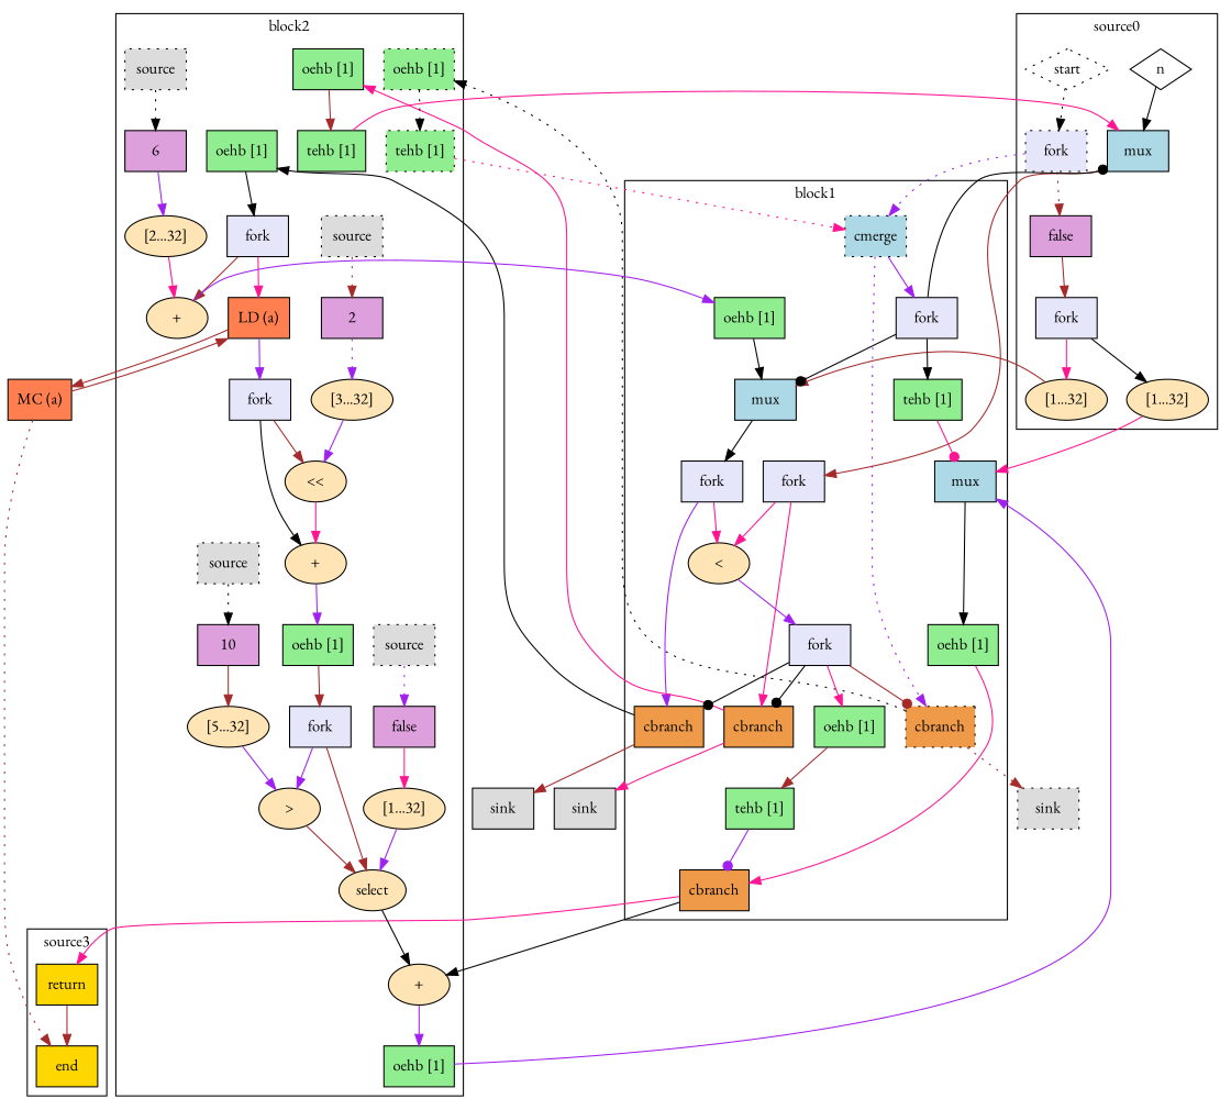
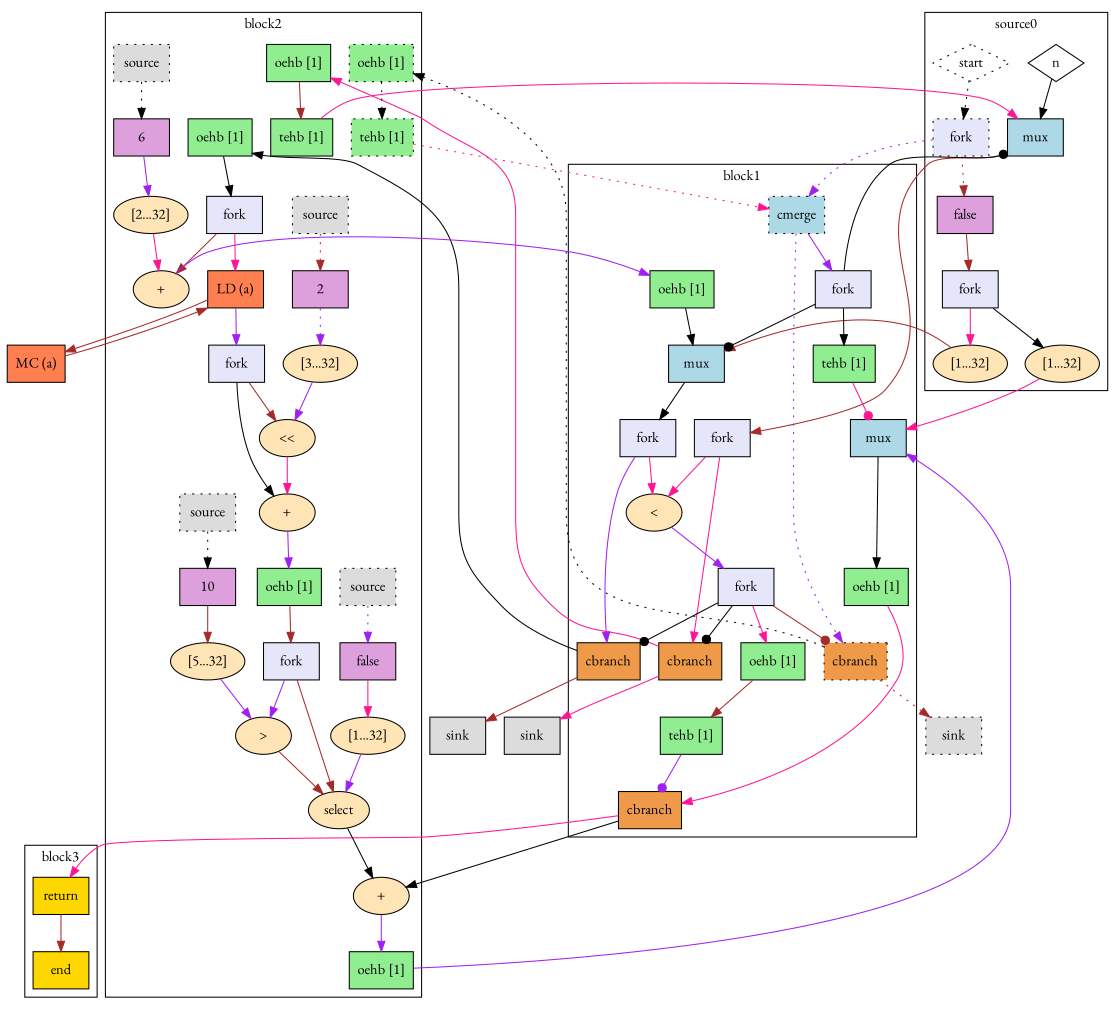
  digraph {
    compound=true
    fontname="EB Garamond"
    splines=spline
    node [fontname="EB Garamond" mlir_op="handshake.fork" shape=box style=filled fillcolor=moccasin]
    edge [arrowhead=normal arrowtail=none color=black dir=both fontname="EB Garamond" style=solid]
    n1 [label=n mlir_op="handshake.func" shape=diamond style=solid fillcolor=""]
    n2 [fillcolor=lightblue label=mux mlir_op="handshake.mux"]
    n3 [label=start mlir_op="handshake.func" shape=diamond style=dotted fillcolor=""]
    n4 [fillcolor=lavender label=fork style="filled, dotted"]
    n5 [fillcolor=plum label=false mlir_op="handshake.constant"]
    n6 [fillcolor=lavender label=fork]
    n7 [label="[1...32]" mlir_op="arith.extsi" shape=oval]
    n8 [label="[1...32]" mlir_op="arith.extsi" shape=oval]
    n9 [fillcolor=lavender label=fork]
    n10 [fillcolor=lightgreen label="oehb [1]" mlir_op="handshake.oehb"]
    n11 [fillcolor=lightblue label=mux mlir_op="handshake.mux"]
    n12 [fillcolor=lavender label=fork]
    n13 [label="<" mlir_op="arith.cmpi<" shape=oval]
    n14 [fillcolor=tan2 label=cbranch mlir_op="handshake.cond_br"]
    n15 [fillcolor=lightgreen label="tehb [1]" mlir_op="handshake.tehb"]
    n16 [fillcolor=lightblue label=mux mlir_op="handshake.mux"]
    n17 [fillcolor=lightgreen label="oehb [1]" mlir_op="handshake.oehb"]
    n18 [fillcolor=tan2 label=cbranch mlir_op="handshake.cond_br"]
    n19 [fillcolor=lightblue label=cmerge mlir_op="handshake.control_merge" style="filled, dotted"]
    n20 [fillcolor=lavender label=fork]
    n21 [fillcolor=tan2 label=cbranch mlir_op="handshake.cond_br" style="filled, dotted"]
    n22 [fillcolor=lavender label=fork]
    n23 [fillcolor=lightgreen label="oehb [1]" mlir_op="handshake.oehb"]
    n24 [fillcolor=tan2 label=cbranch mlir_op="handshake.cond_br"]
    n25 [fillcolor=lightgreen label="tehb [1]" mlir_op="handshake.tehb"]
    n26 [fillcolor=lightgreen label="oehb [1]" mlir_op="handshake.oehb"]
    n27 [fillcolor=lightgreen label="tehb [1]" mlir_op="handshake.tehb"]
    n28 [fillcolor=lightgreen label="oehb [1]" mlir_op="handshake.oehb"]
    n29 [fillcolor=lavender label=fork]
    n30 [fillcolor=coral label="LD (a)" mlir_op="handshake.mc_load"]
    n31 [label="+" mlir_op="arith.addi" shape=oval]
    n32 [fillcolor=lightgreen label="oehb [1]" mlir_op="handshake.oehb" style="filled, dotted"]
    n33 [fillcolor=lightgreen label="tehb [1]" mlir_op="handshake.tehb" style="filled, dotted"]
    n34 [fillcolor=gainsboro label=source mlir_op="handshake.source" style="filled, dotted"]
    n35 [fillcolor=plum label=6 mlir_op="handshake.constant"]
    n36 [label="[2...32]" mlir_op="arith.extsi" shape=oval]
    n37 [fillcolor=gainsboro label=source mlir_op="handshake.source" style="filled, dotted"]
    n38 [fillcolor=plum label=10 mlir_op="handshake.constant"]
    n39 [label="[5...32]" mlir_op="arith.extsi" shape=oval]
    n40 [label=">" mlir_op="arith.cmpi>" shape=oval]
    n41 [fillcolor=gainsboro label=source mlir_op="handshake.source" style="filled, dotted"]
    n42 [fillcolor=plum label=false mlir_op="handshake.constant"]
    n43 [label="[1...32]" mlir_op="arith.extsi" shape=oval]
    n44 [label=select mlir_op="arith.select" shape=oval]
    n45 [fillcolor=gainsboro label=source mlir_op="handshake.source" style="filled, dotted"]
    n46 [fillcolor=plum label=2 mlir_op="handshake.constant"]
    n47 [label="[3...32]" mlir_op="arith.extsi" shape=oval]
    n48 [label="<<" mlir_op="arith.shli" shape=oval]
    n49 [fillcolor=lavender label=fork]
    n50 [label="+" mlir_op="arith.addi" shape=oval]
    n51 [fillcolor=lightgreen label="oehb [1]" mlir_op="handshake.oehb"]
    n52 [fillcolor=lavender label=fork]
    n53 [label="+" mlir_op="arith.addi" shape=oval]
    n54 [fillcolor=lightgreen label="oehb [1]" mlir_op="handshake.oehb"]
    n55 [fillcolor=gold label=return mlir_op="handshake.return"]
    n56 [fillcolor=gold label=end mlir_op="handshake.end"]
    n57 [fillcolor=gainsboro label=sink mlir_op="handshake.sink"]
    n58 [fillcolor=gainsboro label=sink mlir_op="handshake.sink"]
    n59 [fillcolor=gainsboro label=sink mlir_op="handshake.sink" style="filled, dotted"]
    n60 [fillcolor=coral label="MC (a)" mlir_op="handshake.mem_controller"]
    subgraph cluster_1 {
      label=source0
      n1
      n2
      n3
      n4
      n5
      n6
      n7
      n8
    }
    subgraph cluster_2 {
      label=block1
      n9
      n10
      n11
      n12
      n13
      n14
      n15
      n16
      n17
      n18
      n19
      n20
      n21
      n22
      n23
      n24
      n25
    }
    subgraph cluster_3 {
      label=block2
      n26
      n27
      n28
      n29
      n30
      n31
      n32
      n33
      n34
      n35
      n36
      n37
      n38
      n39
      n40
      n41
      n42
      n43
      n44
      n45
      n46
      n47
      n48
      n49
      n50
      n51
      n52
      n53
      n54
    }
    subgraph cluster_4 {
-     label=source3
+     label=block3
      n55
      n56
    }
    n1 -> n2
    n2 -> n9 [color=brown]
    n3 -> n4 [style=dotted]
    n4 -> n5 [color=brown style=dotted]
    n4 -> n19 [color=purple style=dotted]
    n5 -> n6 [color=brown]
    n6 -> n7 [color=deeppink]
    n6 -> n8
    n7 -> n11 [color=brown]
    n8 -> n16 [color=deeppink]
    n9 -> n13 [color=deeppink]
    n9 -> n18 [color=deeppink]
    n10 -> n11
    n11 -> n12
    n12 -> n13 [color=deeppink]
    n12 -> n14 [color=purple]
    n13 -> n22 [color=purple]
    n14 -> n28
    n14 -> n57 [color=brown]
    n15 -> n16 [arrowhead=dot color=deeppink]
    n16 -> n17
    n17 -> n24 [color=deeppink]
    n18 -> n26 [color=deeppink]
    n18 -> n58 [color=deeppink]
    n19 -> n20 [color=purple]
    n19 -> n21 [color=purple style=dotted]
    n20 -> n2 [arrowhead=dot]
    n20 -> n11 [arrowhead=dot]
    n20 -> n15
    n21 -> n32 [style=dotted]
    n21 -> n59 [color=brown style=dotted]
    n22 -> n14 [arrowhead=dot]
    n22 -> n18 [arrowhead=dot]
    n22 -> n21 [arrowhead=dot color=brown]
    n22 -> n23 [color=deeppink]
    n23 -> n25 [color=brown]
    n24 -> n53
    n24 -> n55 [color=deeppink]
    n25 -> n24 [arrowhead=dot color=purple]
    n26 -> n27 [color=brown]
    n27 -> n2 [color=deeppink]
    n28 -> n29
    n29 -> n30 [color=deeppink]
    n29 -> n31 [color=brown]
    n30 -> n49 [color=purple]
    n30 -> n60 [color=brown]
    n31 -> n10 [color=purple]
    n32 -> n33 [style=dotted]
    n33 -> n19 [color=deeppink style=dotted]
    n34 -> n35 [style=dotted]
    n35 -> n36 [color=purple]
    n36 -> n31 [color=deeppink]
    n37 -> n38 [style=dotted]
    n38 -> n39 [color=brown]
    n39 -> n40 [color=purple]
    n40 -> n44 [color=brown]
    n41 -> n42 [color=purple style=dotted]
    n42 -> n43 [color=deeppink]
    n43 -> n44 [color=purple]
    n44 -> n53
    n45 -> n46 [color=brown style=dotted]
    n46 -> n47 [color=purple style=dotted]
    n47 -> n48 [color=purple]
    n48 -> n50 [color=deeppink]
    n49 -> n48 [color=brown]
    n49 -> n50
    n50 -> n51 [color=purple]
    n51 -> n52 [color=brown]
    n52 -> n40 [color=purple]
    n52 -> n44 [color=brown]
    n53 -> n54 [color=purple]
    n54 -> n16 [color=purple]
    n55 -> n56 [color=brown]
    n60 -> n30 [color=brown]
-   n60 -> n56 [color=brown style=dotted]
  }
